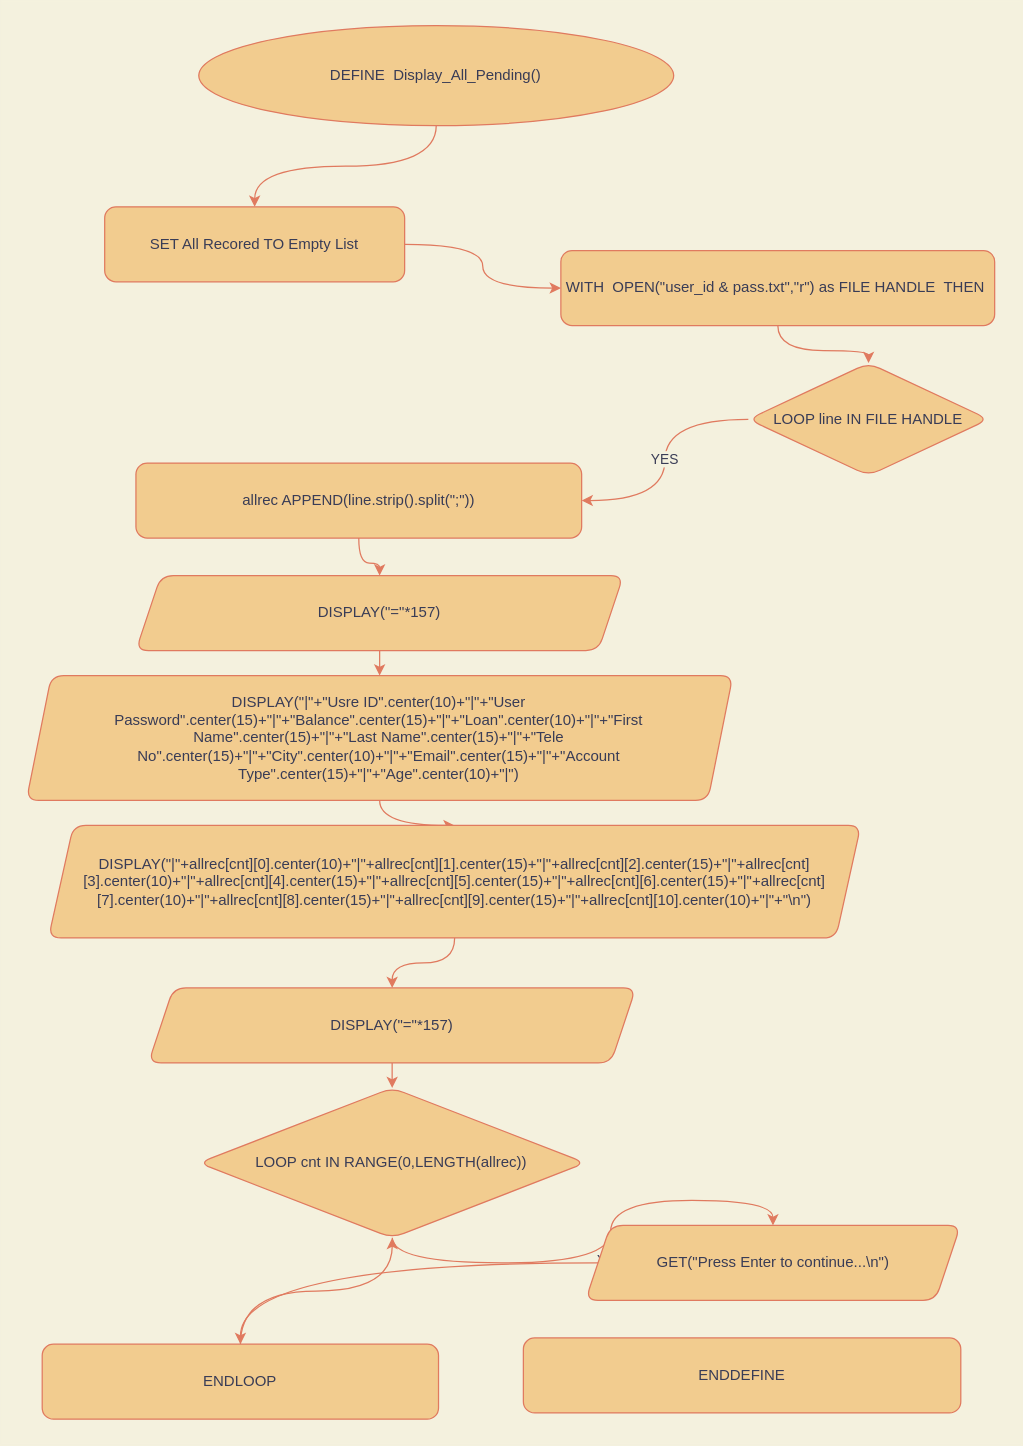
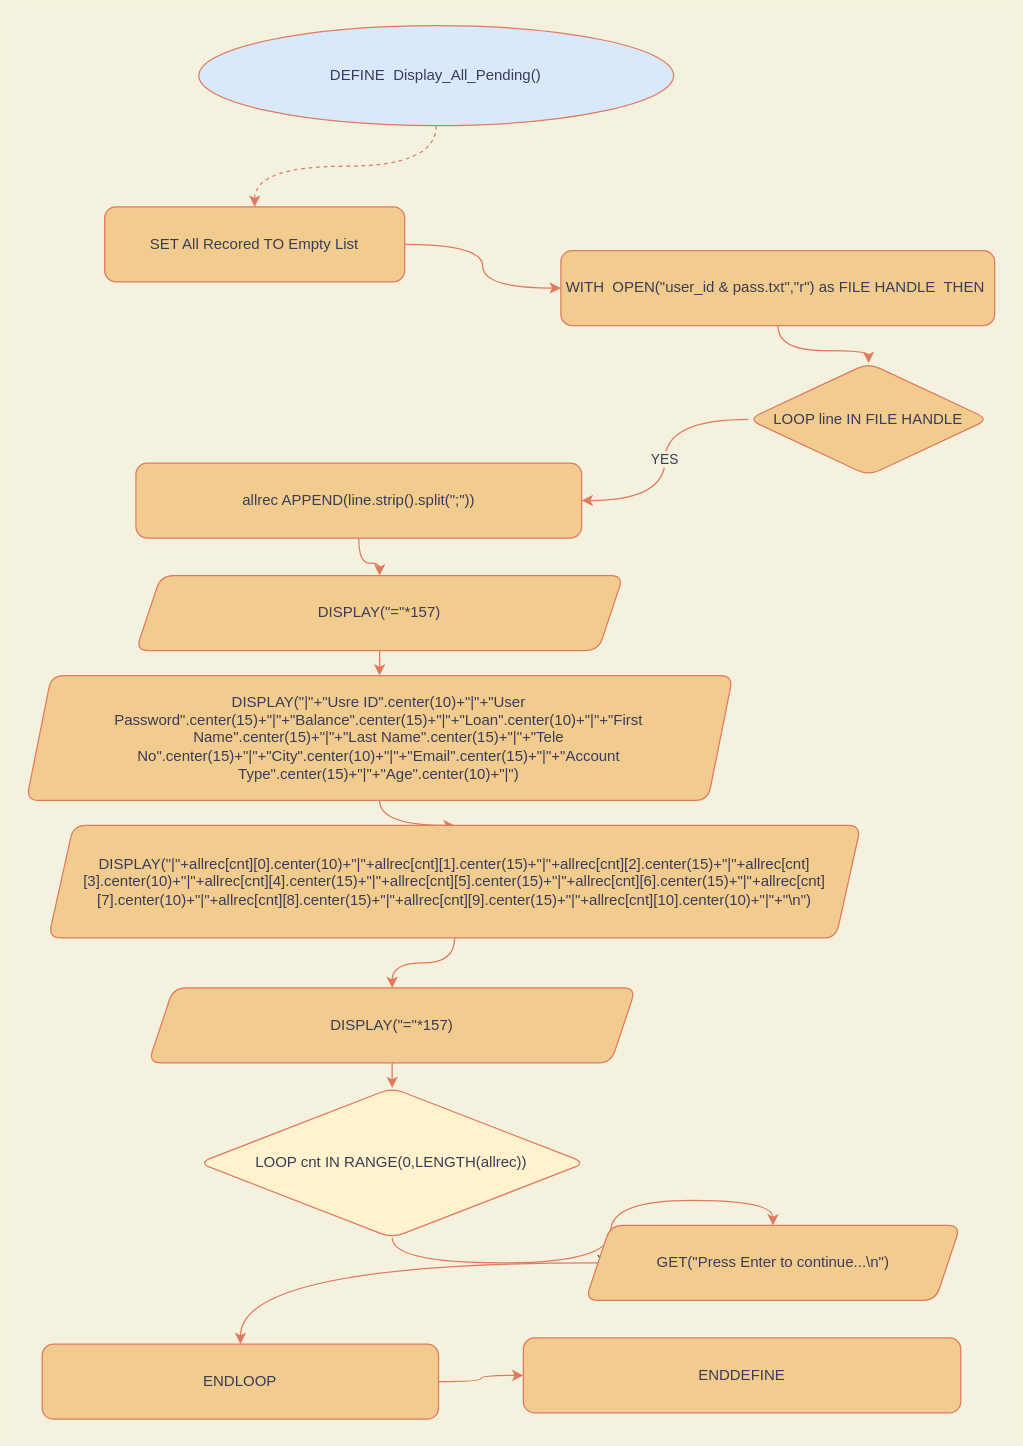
  <mxCell id="0" />
  <mxCell id="1" parent="0" />
- <mxCell id="2" style="edgeStyle=orthogonalEdgeStyle;orthogonalLoop=1;jettySize=auto;html=1;labelBackgroundColor=#F4F1DE;strokeColor=#E07A5F;fontColor=#393C56;curved=1;" edge="1" parent="1" source="24" target="6"><mxGeometry relative="1" as="geometry" /></mxCell>
+ <mxCell id="2" style="edgeStyle=orthogonalEdgeStyle;orthogonalLoop=1;jettySize=auto;html=1;labelBackgroundColor=#F4F1DE;strokeColor=#E07A5F;fontColor=#393C56;curved=1;dashed=1;" edge="1" parent="1" source="24" target="6"><mxGeometry relative="1" as="geometry" /></mxCell>
  <mxCell id="3" style="edgeStyle=orthogonalEdgeStyle;orthogonalLoop=1;jettySize=auto;html=1;labelBackgroundColor=#F4F1DE;strokeColor=#E07A5F;fontColor=#393C56;curved=1;" edge="1" parent="1" source="4" target="8"><mxGeometry relative="1" as="geometry" /></mxCell>
  <mxCell id="4" value="WITH&amp;nbsp; OPEN(&quot;user_id &amp;amp; pass.txt&quot;,&quot;r&quot;) as FILE HANDLE&amp;nbsp; THEN&amp;nbsp;" style="whiteSpace=wrap;html=1;fillColor=#F2CC8F;strokeColor=#E07A5F;fontColor=#393C56;rounded=1;" vertex="1" parent="1"><mxGeometry x="448" y="200" width="347.1" height="60" as="geometry" /></mxCell>
  <mxCell id="5" style="edgeStyle=orthogonalEdgeStyle;orthogonalLoop=1;jettySize=auto;html=1;labelBackgroundColor=#F4F1DE;strokeColor=#E07A5F;fontColor=#393C56;curved=1;" edge="1" parent="1" source="6" target="4"><mxGeometry relative="1" as="geometry" /></mxCell>
  <mxCell id="6" value="SET All Recored TO Empty List" style="whiteSpace=wrap;html=1;fillColor=#F2CC8F;strokeColor=#E07A5F;fontColor=#393C56;rounded=1;" vertex="1" parent="1"><mxGeometry x="83" y="165" width="240" height="60" as="geometry" /></mxCell>
  <mxCell id="7" value="YES" style="edgeStyle=orthogonalEdgeStyle;orthogonalLoop=1;jettySize=auto;html=1;labelBackgroundColor=#F4F1DE;strokeColor=#E07A5F;fontColor=#393C56;curved=1;" edge="1" parent="1" source="8" target="10"><mxGeometry relative="1" as="geometry" /></mxCell>
  <mxCell id="8" value="LOOP line IN FILE HANDLE" style="rhombus;whiteSpace=wrap;html=1;fillColor=#F2CC8F;strokeColor=#E07A5F;fontColor=#393C56;rounded=1;" vertex="1" parent="1"><mxGeometry x="598" y="290" width="192.34" height="90" as="geometry" /></mxCell>
  <mxCell id="9" style="edgeStyle=orthogonalEdgeStyle;orthogonalLoop=1;jettySize=auto;html=1;labelBackgroundColor=#F4F1DE;strokeColor=#E07A5F;fontColor=#393C56;curved=1;" edge="1" parent="1" source="10" target="16"><mxGeometry relative="1" as="geometry" /></mxCell>
  <mxCell id="10" value="allrec APPEND(line.strip().split(&quot;;&quot;))" style="whiteSpace=wrap;html=1;fillColor=#F2CC8F;strokeColor=#E07A5F;fontColor=#393C56;rounded=1;" vertex="1" parent="1"><mxGeometry x="108" y="370" width="356.63" height="60" as="geometry" /></mxCell>
  <mxCell id="11" style="edgeStyle=orthogonalEdgeStyle;orthogonalLoop=1;jettySize=auto;html=1;labelBackgroundColor=#F4F1DE;strokeColor=#E07A5F;fontColor=#393C56;curved=1;" edge="1" parent="1" source="12" target="18"><mxGeometry relative="1" as="geometry" /></mxCell>
  <mxCell id="12" value="DISPLAY(&quot;=&quot;*157)" style="shape=parallelogram;perimeter=parallelogramPerimeter;whiteSpace=wrap;html=1;fixedSize=1;fillColor=#F2CC8F;strokeColor=#E07A5F;fontColor=#393C56;rounded=1;" vertex="1" parent="1"><mxGeometry x="118" y="790" width="390" height="60" as="geometry" /></mxCell>
  <mxCell id="13" value="" style="edgeStyle=orthogonalEdgeStyle;curved=1;rounded=1;sketch=0;orthogonalLoop=1;jettySize=auto;html=1;fontColor=#393C56;strokeColor=#E07A5F;fillColor=#F2CC8F;" edge="1" parent="1" source="14" target="26"><mxGeometry relative="1" as="geometry" /></mxCell>
  <mxCell id="14" value="DISPLAY(&quot;|&quot;+&quot;Usre ID&quot;.center(10)+&quot;|&quot;+&quot;User Password&quot;.center(15)+&quot;|&quot;+&quot;Balance&quot;.center(15)+&quot;|&quot;+&quot;Loan&quot;.center(10)+&quot;|&quot;+&quot;First Name&quot;.center(15)+&quot;|&quot;+&quot;Last Name&quot;.center(15)+&quot;|&quot;+&quot;Tele No&quot;.center(15)+&quot;|&quot;+&quot;City&quot;.center(10)+&quot;|&quot;+&quot;Email&quot;.center(15)+&quot;|&quot;+&quot;Account Type&quot;.center(15)+&quot;|&quot;+&quot;Age&quot;.center(10)+&quot;|&quot;)" style="shape=parallelogram;perimeter=parallelogramPerimeter;whiteSpace=wrap;html=1;fixedSize=1;fillColor=#F2CC8F;strokeColor=#E07A5F;fontColor=#393C56;rounded=1;" vertex="1" parent="1"><mxGeometry x="20.36" y="540" width="565.28" height="100" as="geometry" /></mxCell>
  <mxCell id="15" style="edgeStyle=orthogonalEdgeStyle;orthogonalLoop=1;jettySize=auto;html=1;labelBackgroundColor=#F4F1DE;strokeColor=#E07A5F;fontColor=#393C56;curved=1;" edge="1" parent="1" source="16" target="14"><mxGeometry relative="1" as="geometry" /></mxCell>
  <mxCell id="16" value="DISPLAY(&quot;=&quot;*157)" style="shape=parallelogram;perimeter=parallelogramPerimeter;whiteSpace=wrap;html=1;fixedSize=1;fillColor=#F2CC8F;strokeColor=#E07A5F;fontColor=#393C56;rounded=1;" vertex="1" parent="1"><mxGeometry x="108" y="460" width="390" height="60" as="geometry" /></mxCell>
  <mxCell id="17" value="YES" style="edgeStyle=orthogonalEdgeStyle;orthogonalLoop=1;jettySize=auto;html=1;labelBackgroundColor=#F4F1DE;strokeColor=#E07A5F;fontColor=#393C56;curved=1;" edge="1" parent="1" source="18" target="20"><mxGeometry relative="1" as="geometry" /></mxCell>
- <mxCell id="18" value="LOOP cnt IN RANGE(0,LENGTH(allrec))" style="rhombus;whiteSpace=wrap;html=1;fillColor=#F2CC8F;strokeColor=#E07A5F;fontColor=#393C56;rounded=1;" vertex="1" parent="1"><mxGeometry x="158.28" y="870" width="309.45" height="120" as="geometry" /></mxCell>
+ <mxCell id="18" value="LOOP cnt IN RANGE(0,LENGTH(allrec))" style="rhombus;whiteSpace=wrap;html=1;fillColor=#fff2cc;strokeColor=#E07A5F;fontColor=#393C56;rounded=1;" vertex="1" parent="1"><mxGeometry x="158.28" y="870" width="309.45" height="120" as="geometry" /></mxCell>
  <mxCell id="19" style="edgeStyle=orthogonalEdgeStyle;orthogonalLoop=1;jettySize=auto;html=1;labelBackgroundColor=#F4F1DE;strokeColor=#E07A5F;fontColor=#393C56;curved=1;" edge="1" parent="1" source="20" target="22"><mxGeometry relative="1" as="geometry" /></mxCell>
  <mxCell id="20" value="GET(&quot;Press Enter to continue...\n&quot;)" style="shape=parallelogram;perimeter=parallelogramPerimeter;whiteSpace=wrap;html=1;fixedSize=1;fillColor=#F2CC8F;strokeColor=#E07A5F;fontColor=#393C56;rounded=1;" vertex="1" parent="1"><mxGeometry x="467.73" y="980" width="300" height="60" as="geometry" /></mxCell>
- <mxCell id="21" style="edgeStyle=orthogonalEdgeStyle;orthogonalLoop=1;jettySize=auto;html=1;labelBackgroundColor=#F4F1DE;strokeColor=#E07A5F;fontColor=#393C56;curved=1;" edge="1" parent="1" source="22" target="18"><mxGeometry relative="1" as="geometry" /></mxCell>
+ <mxCell id="21" style="edgeStyle=orthogonalEdgeStyle;orthogonalLoop=1;jettySize=auto;html=1;labelBackgroundColor=#F4F1DE;strokeColor=#E07A5F;fontColor=#393C56;curved=1;" edge="1" parent="1" source="22" target="23"><mxGeometry relative="1" as="geometry" /></mxCell>
  <mxCell id="22" value="ENDLOOP" style="whiteSpace=wrap;html=1;fillColor=#F2CC8F;strokeColor=#E07A5F;fontColor=#393C56;rounded=1;" vertex="1" parent="1"><mxGeometry x="33" y="1075" width="317.11" height="60" as="geometry" /></mxCell>
  <mxCell id="23" value="ENDDEFINE" style="whiteSpace=wrap;html=1;fillColor=#F2CC8F;strokeColor=#E07A5F;fontColor=#393C56;rounded=1;" vertex="1" parent="1"><mxGeometry x="418" y="1070" width="350" height="60" as="geometry" /></mxCell>
- <mxCell id="24" value="DEFINE&amp;nbsp; Display_All_Pending()" style="ellipse;whiteSpace=wrap;html=1;fillColor=#F2CC8F;strokeColor=#E07A5F;fontColor=#393C56;rounded=1;" vertex="1" parent="1"><mxGeometry x="158.28" y="20" width="380" height="80" as="geometry" /></mxCell>
+ <mxCell id="24" value="DEFINE&amp;nbsp; Display_All_Pending()" style="ellipse;whiteSpace=wrap;html=1;fillColor=#dae8fc;strokeColor=#E07A5F;fontColor=#393C56;rounded=1;" vertex="1" parent="1"><mxGeometry x="158.28" y="20" width="380" height="80" as="geometry" /></mxCell>
  <mxCell id="25" style="edgeStyle=orthogonalEdgeStyle;curved=1;rounded=1;sketch=0;orthogonalLoop=1;jettySize=auto;html=1;fontColor=#393C56;strokeColor=#E07A5F;fillColor=#F2CC8F;" edge="1" parent="1" source="26" target="12"><mxGeometry relative="1" as="geometry" /></mxCell>
  <mxCell id="26" value="DISPLAY(&quot;|&quot;+allrec[cnt][0].center(10)+&quot;|&quot;+allrec[cnt][1].center(15)+&quot;|&quot;+allrec[cnt][2].center(15)+&quot;|&quot;+allrec[cnt][3].center(10)+&quot;|&quot;+allrec[cnt][4].center(15)+&quot;|&quot;+allrec[cnt][5].center(15)+&quot;|&quot;+allrec[cnt][6].center(15)+&quot;|&quot;+allrec[cnt][7].center(10)+&quot;|&quot;+allrec[cnt][8].center(15)+&quot;|&quot;+allrec[cnt][9].center(15)+&quot;|&quot;+allrec[cnt][10].center(10)+&quot;|&quot;+&quot;\n&quot;)" style="shape=parallelogram;perimeter=parallelogramPerimeter;whiteSpace=wrap;html=1;fixedSize=1;fillColor=#F2CC8F;strokeColor=#E07A5F;fontColor=#393C56;rounded=1;" vertex="1" parent="1"><mxGeometry x="38" y="660" width="650" height="90" as="geometry" /></mxCell>
